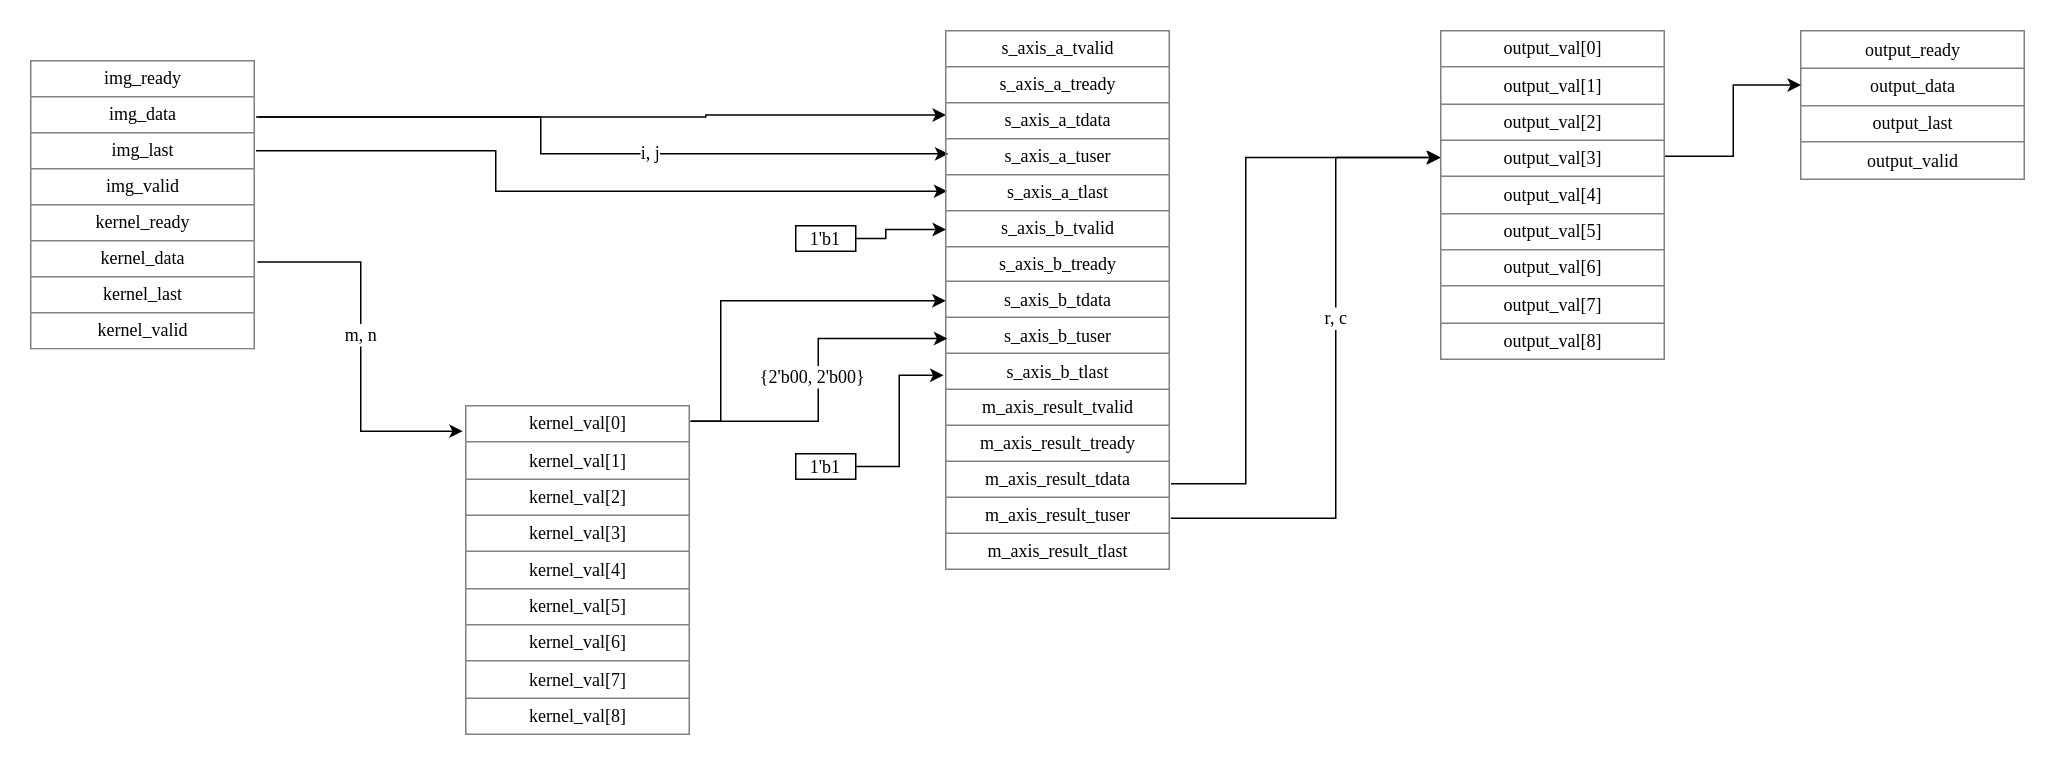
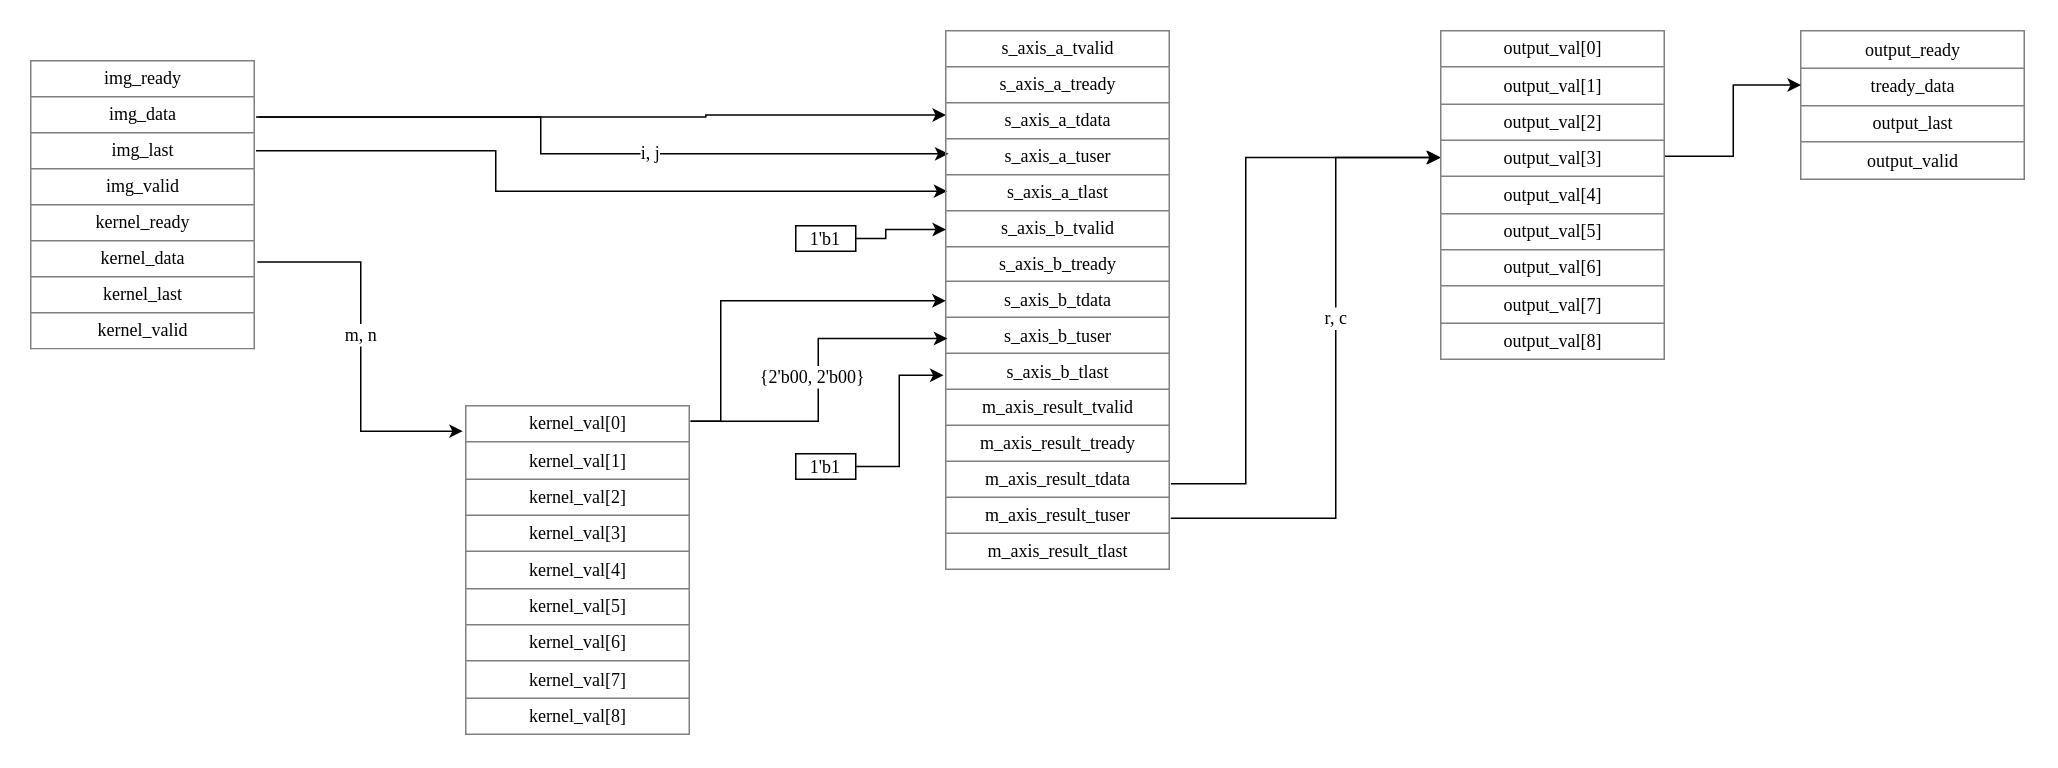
  <mxCell id="0" />
  <mxCell id="1" parent="0" />
  <mxCell id="2" style="edgeStyle=elbowEdgeStyle;rounded=0;orthogonalLoop=1;jettySize=auto;html=1;exitX=1.007;exitY=0.695;exitDx=0;exitDy=0;entryX=-0.013;entryY=0.077;entryDx=0;entryDy=0;entryPerimeter=0;fontFamily=Verdana;exitPerimeter=0;" parent="1" source="8" target="17" edge="1"><mxGeometry relative="1" as="geometry" /></mxCell>
  <mxCell id="3" value="m, n" style="edgeLabel;html=1;align=center;verticalAlign=middle;resizable=0;points=[];fontSize=12;fontFamily=Verdana;" parent="2" vertex="1" connectable="0"><mxGeometry x="-0.292" y="-1" relative="1" as="geometry"><mxPoint y="28.82" as="offset" /></mxGeometry></mxCell>
  <mxCell id="4" style="edgeStyle=elbowEdgeStyle;rounded=0;orthogonalLoop=1;jettySize=auto;html=1;exitX=1.012;exitY=0.194;exitDx=0;exitDy=0;entryX=0.001;entryY=0.156;entryDx=0;entryDy=0;entryPerimeter=0;fontFamily=Verdana;exitPerimeter=0;" parent="1" source="8" target="13" edge="1"><mxGeometry relative="1" as="geometry"><Array as="points"><mxPoint x="470" y="90" /></Array></mxGeometry></mxCell>
  <mxCell id="5" style="edgeStyle=elbowEdgeStyle;rounded=0;orthogonalLoop=1;jettySize=auto;html=1;exitX=1.001;exitY=0.194;exitDx=0;exitDy=0;entryX=0.012;entryY=0.228;entryDx=0;entryDy=0;entryPerimeter=0;fontFamily=Verdana;fontSize=12;exitPerimeter=0;" parent="1" source="8" target="13" edge="1"><mxGeometry relative="1" as="geometry"><Array as="points"><mxPoint x="360" y="90" /><mxPoint x="440" y="180" /></Array></mxGeometry></mxCell>
  <mxCell id="6" value="i, j" style="edgeLabel;html=1;align=center;verticalAlign=middle;resizable=0;points=[];fontSize=12;fontFamily=Verdana;" parent="5" vertex="1" connectable="0"><mxGeometry x="0.18" y="1" relative="1" as="geometry"><mxPoint as="offset" /></mxGeometry></mxCell>
  <mxCell id="7" style="edgeStyle=elbowEdgeStyle;rounded=0;orthogonalLoop=1;jettySize=auto;html=1;exitX=1.001;exitY=0.311;exitDx=0;exitDy=0;entryX=0.007;entryY=0.297;entryDx=0;entryDy=0;entryPerimeter=0;fontFamily=Verdana;fontSize=12;exitPerimeter=0;" parent="1" source="8" target="13" edge="1"><mxGeometry relative="1" as="geometry"><Array as="points"><mxPoint x="330" y="110" /></Array></mxGeometry></mxCell>
  <mxCell id="8" value="&lt;table border=&quot;1&quot; width=&quot;100%&quot; style=&quot;width: 100% ; height: 100% ; border-collapse: collapse&quot;&gt;&lt;tbody&gt;&lt;tr&gt;&lt;td&gt;img_ready&lt;/td&gt;&lt;/tr&gt;&lt;tr&gt;&lt;td&gt;img_data&lt;/td&gt;&lt;/tr&gt;&lt;tr&gt;&lt;td&gt;img_last&lt;/td&gt;&lt;/tr&gt;&lt;tr&gt;&lt;td&gt;img_valid&lt;/td&gt;&lt;/tr&gt;&lt;tr&gt;&lt;td&gt;kernel_ready&lt;/td&gt;&lt;/tr&gt;&lt;tr&gt;&lt;td&gt;kernel_data&lt;/td&gt;&lt;/tr&gt;&lt;tr&gt;&lt;td&gt;kernel_last&lt;/td&gt;&lt;/tr&gt;&lt;tr&gt;&lt;td&gt;kernel_valid&lt;/td&gt;&lt;/tr&gt;&lt;/tbody&gt;&lt;/table&gt;" style="text;html=1;strokeColor=none;fillColor=none;overflow=fill;fontFamily=Verdana;align=center;" parent="1" vertex="1"><mxGeometry x="20" y="40" width="150" height="193" as="geometry" /></mxCell>
- <mxCell id="9" value="&lt;table border=&quot;1&quot; width=&quot;100%&quot; style=&quot;width: 100% ; height: 100% ; border-collapse: collapse&quot;&gt;&lt;tbody&gt;&lt;tr&gt;&lt;td&gt;output_ready&lt;/td&gt;&lt;/tr&gt;&lt;tr&gt;&lt;td&gt;output_data&lt;/td&gt;&lt;/tr&gt;&lt;tr&gt;&lt;td&gt;output_last&lt;/td&gt;&lt;/tr&gt;&lt;tr&gt;&lt;td&gt;output_valid&lt;/td&gt;&lt;/tr&gt;&lt;/tbody&gt;&lt;/table&gt;" style="text;html=1;strokeColor=none;fillColor=none;overflow=fill;fontFamily=Verdana;align=center;" parent="1" vertex="1"><mxGeometry x="1200" y="20" width="150" height="100" as="geometry" /></mxCell>
+ <mxCell id="9" value="&lt;table border=&quot;1&quot; width=&quot;100%&quot; style=&quot;width: 100% ; height: 100% ; border-collapse: collapse&quot;&gt;&lt;tbody&gt;&lt;tr&gt;&lt;td&gt;output_ready&lt;/td&gt;&lt;/tr&gt;&lt;tr&gt;&lt;td&gt;tready_data&lt;/td&gt;&lt;/tr&gt;&lt;tr&gt;&lt;td&gt;output_last&lt;/td&gt;&lt;/tr&gt;&lt;tr&gt;&lt;td&gt;output_valid&lt;/td&gt;&lt;/tr&gt;&lt;/tbody&gt;&lt;/table&gt;" style="text;html=1;strokeColor=none;fillColor=none;overflow=fill;fontFamily=Verdana;align=center;" parent="1" vertex="1"><mxGeometry x="1200" y="20" width="150" height="100" as="geometry" /></mxCell>
  <mxCell id="10" style="edgeStyle=elbowEdgeStyle;rounded=0;orthogonalLoop=1;jettySize=auto;html=1;exitX=1.001;exitY=0.839;exitDx=0;exitDy=0;fontFamily=Verdana;exitPerimeter=0;entryX=0.001;entryY=0.384;entryDx=0;entryDy=0;entryPerimeter=0;" parent="1" source="13" target="22" edge="1"><mxGeometry relative="1" as="geometry"><mxPoint x="878" y="100" as="targetPoint" /><Array as="points"><mxPoint x="830" y="210" /><mxPoint x="830" y="210" /><mxPoint x="840" y="70" /><mxPoint x="830" y="170" /></Array></mxGeometry></mxCell>
  <mxCell id="11" style="edgeStyle=elbowEdgeStyle;rounded=0;orthogonalLoop=1;jettySize=auto;html=1;exitX=1;exitY=0.903;exitDx=0;exitDy=0;fontFamily=Verdana;fontSize=12;exitPerimeter=0;entryX=-0.004;entryY=0.384;entryDx=0;entryDy=0;entryPerimeter=0;" parent="1" source="13" target="22" edge="1"><mxGeometry relative="1" as="geometry"><mxPoint x="959" y="100" as="targetPoint" /><Array as="points"><mxPoint x="890" y="220" /></Array></mxGeometry></mxCell>
  <mxCell id="12" value="r, c" style="edgeLabel;html=1;align=center;verticalAlign=middle;resizable=0;points=[];fontSize=12;fontFamily=Verdana;" parent="11" vertex="1" connectable="0"><mxGeometry x="0.161" y="1" relative="1" as="geometry"><mxPoint as="offset" /></mxGeometry></mxCell>
  <mxCell id="13" value="&lt;table border=&quot;1&quot; width=&quot;100%&quot; style=&quot;width: 100% ; height: 100% ; border-collapse: collapse&quot;&gt;&lt;tbody&gt;&lt;tr&gt;&lt;td&gt;s_axis_a_tvalid&lt;/td&gt;&lt;/tr&gt;&lt;tr&gt;&lt;td&gt;s_axis_a_tready&lt;/td&gt;&lt;/tr&gt;&lt;tr&gt;&lt;td&gt;s_axis_a_tdata&lt;/td&gt;&lt;/tr&gt;&lt;tr&gt;&lt;td&gt;s_axis_a_tuser&lt;br&gt;&lt;/td&gt;&lt;/tr&gt;&lt;tr&gt;&lt;td&gt;s_axis_a_tlast&lt;/td&gt;&lt;/tr&gt;&lt;tr&gt;&lt;td&gt;s_axis_b_tvalid&lt;/td&gt;&lt;/tr&gt;&lt;tr&gt;&lt;td&gt;s_axis_b_tready&lt;/td&gt;&lt;/tr&gt;&lt;tr&gt;&lt;td&gt;s_axis_b_tdata&lt;/td&gt;&lt;/tr&gt;&lt;tr&gt;&lt;td&gt;s_axis_b_tuser&lt;br&gt;&lt;/td&gt;&lt;/tr&gt;&lt;tr&gt;&lt;td&gt;s_axis_b_tlast&lt;/td&gt;&lt;/tr&gt;&lt;tr&gt;&lt;td&gt;m_axis_result_tvalid&lt;/td&gt;&lt;/tr&gt;&lt;tr&gt;&lt;td&gt;m_axis_result_tready&lt;br&gt;&lt;/td&gt;&lt;/tr&gt;&lt;tr&gt;&lt;td&gt;m_axis_result_tdata&lt;br&gt;&lt;/td&gt;&lt;/tr&gt;&lt;tr&gt;&lt;td&gt;m_axis_result_tuser&lt;br&gt;&lt;/td&gt;&lt;/tr&gt;&lt;tr&gt;&lt;td&gt;m_axis_result_tlast&lt;br&gt;&lt;/td&gt;&lt;/tr&gt;&lt;/tbody&gt;&lt;/table&gt;" style="text;html=1;strokeColor=none;fillColor=none;overflow=fill;fontFamily=Verdana;align=center;" parent="1" vertex="1"><mxGeometry x="630" y="20" width="150" height="360" as="geometry" /></mxCell>
  <mxCell id="14" style="edgeStyle=elbowEdgeStyle;rounded=0;orthogonalLoop=1;jettySize=auto;html=1;entryX=0;entryY=0.5;entryDx=0;entryDy=0;fontFamily=Verdana;exitX=0.998;exitY=0.047;exitDx=0;exitDy=0;exitPerimeter=0;" parent="1" source="17" target="13" edge="1"><mxGeometry relative="1" as="geometry"><mxPoint x="390" y="310" as="sourcePoint" /><Array as="points"><mxPoint x="480" y="260" /><mxPoint x="490" y="280" /></Array></mxGeometry></mxCell>
  <mxCell id="15" style="edgeStyle=elbowEdgeStyle;rounded=0;orthogonalLoop=1;jettySize=auto;html=1;exitX=1.001;exitY=0.047;exitDx=0;exitDy=0;entryX=0.007;entryY=0.57;entryDx=0;entryDy=0;entryPerimeter=0;fontFamily=Verdana;fontSize=12;exitPerimeter=0;" parent="1" source="17" target="13" edge="1"><mxGeometry relative="1" as="geometry"><Array as="points"><mxPoint x="545" y="280" /></Array></mxGeometry></mxCell>
  <mxCell id="16" value="{2'b00, 2'b00}" style="edgeLabel;html=1;align=center;verticalAlign=middle;resizable=0;points=[];fontSize=12;fontFamily=Verdana;" parent="15" vertex="1" connectable="0"><mxGeometry x="0.083" y="-1" relative="1" as="geometry"><mxPoint x="-6" y="7.31" as="offset" /></mxGeometry></mxCell>
  <mxCell id="17" value="&lt;table border=&quot;1&quot; width=&quot;100%&quot; style=&quot;width: 100% ; height: 100% ; border-collapse: collapse&quot;&gt;&lt;tbody&gt;&lt;tr&gt;&lt;td&gt;kernel_val[0]&lt;/td&gt;&lt;/tr&gt;&lt;tr&gt;&lt;td&gt;kernel_val[1]&lt;br&gt;&lt;/td&gt;&lt;/tr&gt;&lt;tr&gt;&lt;td&gt;kernel_val[2]&lt;br&gt;&lt;/td&gt;&lt;/tr&gt;&lt;tr&gt;&lt;td&gt;kernel_val[3]&lt;br&gt;&lt;/td&gt;&lt;/tr&gt;&lt;tr&gt;&lt;td&gt;kernel_val[4]&lt;br&gt;&lt;/td&gt;&lt;/tr&gt;&lt;tr&gt;&lt;td&gt;kernel_val[5]&lt;br&gt;&lt;/td&gt;&lt;/tr&gt;&lt;tr&gt;&lt;td&gt;kernel_val[6]&lt;br&gt;&lt;/td&gt;&lt;/tr&gt;&lt;tr&gt;&lt;td&gt;kernel_val[7]&lt;br&gt;&lt;/td&gt;&lt;/tr&gt;&lt;tr&gt;&lt;td&gt;kernel_val[8]&lt;br&gt;&lt;/td&gt;&lt;/tr&gt;&lt;/tbody&gt;&lt;/table&gt;" style="text;html=1;strokeColor=none;fillColor=none;overflow=fill;fontFamily=Verdana;align=center;" parent="1" vertex="1"><mxGeometry x="310" y="270" width="150" height="220" as="geometry" /></mxCell>
  <mxCell id="18" style="edgeStyle=elbowEdgeStyle;rounded=0;orthogonalLoop=1;jettySize=auto;html=1;exitX=1;exitY=0.5;exitDx=0;exitDy=0;fontFamily=Verdana;entryX=0.001;entryY=0.368;entryDx=0;entryDy=0;entryPerimeter=0;" parent="1" source="19" target="13" edge="1"><mxGeometry relative="1" as="geometry"><mxPoint x="631" y="179" as="targetPoint" /><Array as="points"><mxPoint x="590" y="170" /><mxPoint x="600" y="170" /><mxPoint x="615" y="174" /></Array></mxGeometry></mxCell>
  <mxCell id="19" value="1'b1" style="shape=ext;double=0;rounded=0;whiteSpace=wrap;html=1;fontFamily=Verdana;shadow=0;" parent="1" vertex="1"><mxGeometry x="530" y="150" width="40" height="17" as="geometry" /></mxCell>
  <mxCell id="20" style="edgeStyle=elbowEdgeStyle;rounded=0;orthogonalLoop=1;jettySize=auto;html=1;exitX=0.5;exitY=0;exitDx=0;exitDy=0;fontFamily=Verdana;" parent="1" source="19" target="19" edge="1"><mxGeometry relative="1" as="geometry" /></mxCell>
  <mxCell id="21" style="edgeStyle=elbowEdgeStyle;rounded=0;orthogonalLoop=1;jettySize=auto;html=1;exitX=0.996;exitY=0.38;exitDx=0;exitDy=0;entryX=0.001;entryY=0.362;entryDx=0;entryDy=0;entryPerimeter=0;fontFamily=Verdana;exitPerimeter=0;" parent="1" source="22" target="9" edge="1"><mxGeometry relative="1" as="geometry" /></mxCell>
  <mxCell id="22" value="&lt;table border=&quot;1&quot; width=&quot;100%&quot; style=&quot;width: 100% ; height: 100% ; border-collapse: collapse&quot;&gt;&lt;tbody&gt;&lt;tr&gt;&lt;td&gt;output_val[0]&lt;/td&gt;&lt;/tr&gt;&lt;tr&gt;&lt;td&gt;output_val[1]&lt;br&gt;&lt;/td&gt;&lt;/tr&gt;&lt;tr&gt;&lt;td&gt;output_val[2]&lt;br&gt;&lt;/td&gt;&lt;/tr&gt;&lt;tr&gt;&lt;td&gt;output_val[3]&lt;br&gt;&lt;/td&gt;&lt;/tr&gt;&lt;tr&gt;&lt;td&gt;output_val[4]&lt;br&gt;&lt;/td&gt;&lt;/tr&gt;&lt;tr&gt;&lt;td&gt;output_val[5]&lt;br&gt;&lt;/td&gt;&lt;/tr&gt;&lt;tr&gt;&lt;td&gt;output_val[6]&lt;br&gt;&lt;/td&gt;&lt;/tr&gt;&lt;tr&gt;&lt;td&gt;output_val[7]&lt;br&gt;&lt;/td&gt;&lt;/tr&gt;&lt;tr&gt;&lt;td&gt;output_val[8]&lt;br&gt;&lt;/td&gt;&lt;/tr&gt;&lt;/tbody&gt;&lt;/table&gt;" style="text;html=1;strokeColor=none;fillColor=none;overflow=fill;fontFamily=Verdana;align=center;" parent="1" vertex="1"><mxGeometry x="960" y="20" width="150" height="220" as="geometry" /></mxCell>
  <mxCell id="23" style="edgeStyle=elbowEdgeStyle;rounded=0;orthogonalLoop=1;jettySize=auto;html=1;exitX=1;exitY=0.5;exitDx=0;exitDy=0;entryX=-0.01;entryY=0.638;entryDx=0;entryDy=0;entryPerimeter=0;fontFamily=Verdana;fontSize=12;" parent="1" source="24" target="13" edge="1"><mxGeometry relative="1" as="geometry" /></mxCell>
  <mxCell id="24" value="1'b1" style="shape=ext;double=0;rounded=0;whiteSpace=wrap;html=1;fontFamily=Verdana;shadow=0;" parent="1" vertex="1"><mxGeometry x="530" y="302" width="40" height="17" as="geometry" /></mxCell>
